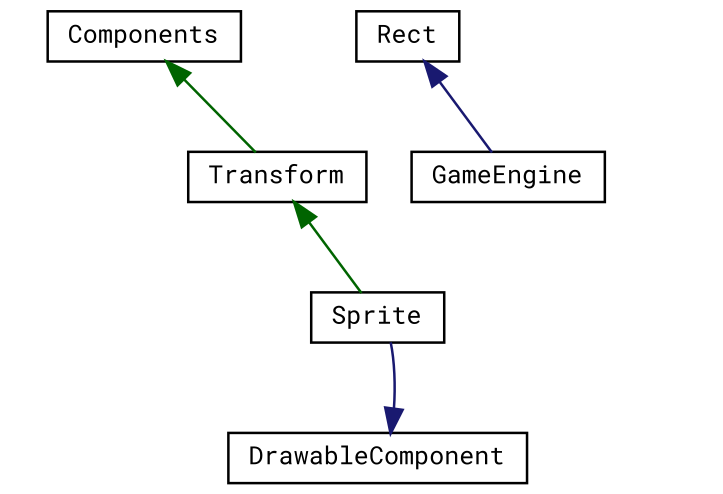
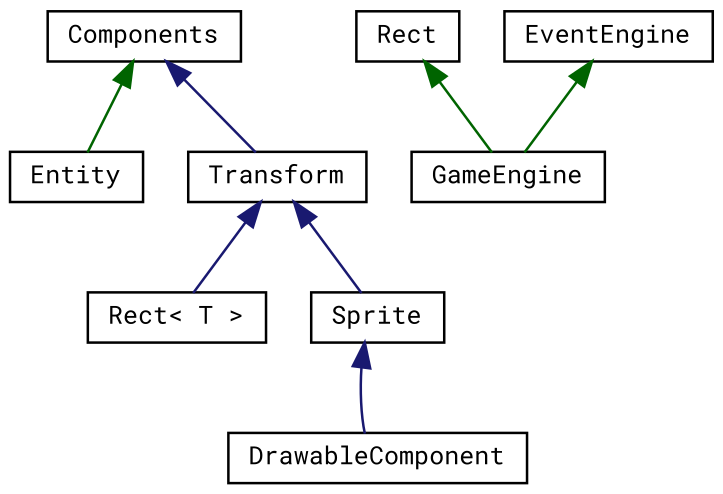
  digraph {
    fontname="Roboto Mono"
    rankdir=TB
    node [color=black fillcolor=white fontname="Roboto Mono" fontsize=10 shape=record style=filled]
    edge [color=midnightblue dir=back fontname="Roboto Mono" fontsize=10 labelfontname=Helvetica labelfontsize=10 style=solid]
    n1 [height=0.2 label=Components width=0.4]
+   n2 [height=0.2 label=Entity width=0.4]
    n3 [height=0.2 label=Transform width=0.4]
+   n4 [height=0.2 label="Rect\< T \>" width=0.4]
    n5 [height=0.2 label=Sprite width=0.4]
    n6 [height=0.2 label=Rect width=0.4]
    n7 [height=0.2 label=GameEngine width=0.4]
    n8 [height=0.2 label=DrawableComponent width=0.4]
-   n1 -> n3 [color=darkgreen]
-   n3 -> n5 [color=darkgreen]
-   n6 -> n7
-   n8 -> n5
+   n9 [height=0.2 label=EventEngine width=0.4]
+   n1 -> n2 [color=darkgreen]
+   n1 -> n3
+   n3 -> n4
+   n3 -> n5
+   n6 -> n7 [color=darkgreen]
+   n5 -> n8
+   n9 -> n7 [color=darkgreen]
  }
